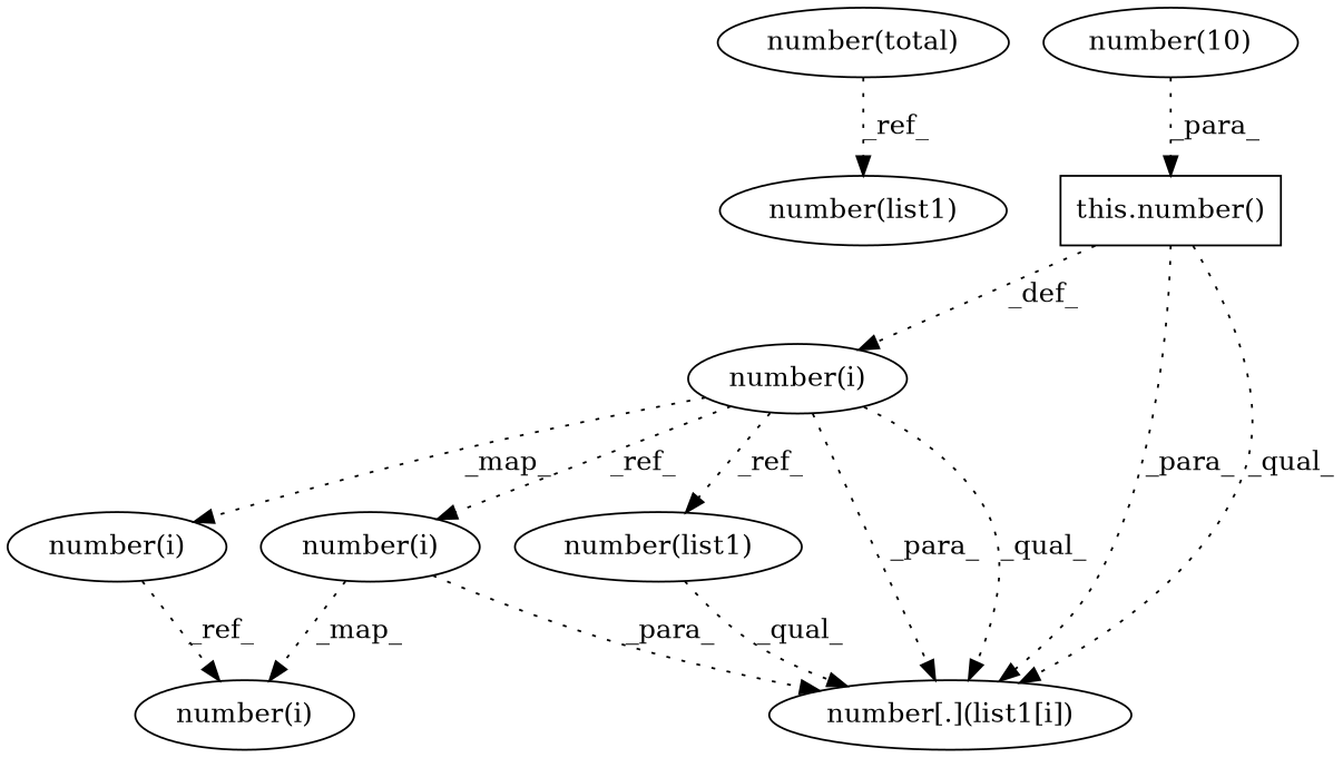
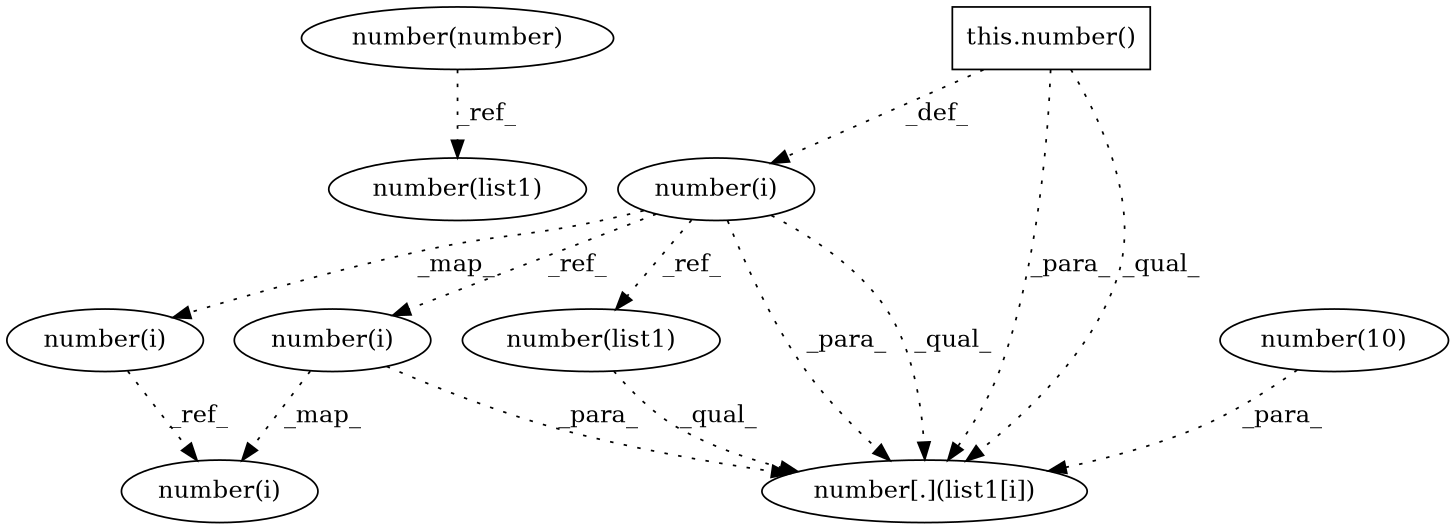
  digraph {
    node [shape=ellipse]
    edge [style=dotted]
    n1 [label="number(list1)"]
    n2 [label="number(i)"]
    n3 [label="number(i)"]
    n4 [label="number(i)"]
    n5 [label="number(i)"]
    n6 [label="number(list1)"]
    n7 [label="number[.](list1[i])"]
    n8 [label="number(10)"]
    n9 [label="this.number()" shape=box]
-   n10 [label="number(total)"]
+   n10 [label="number(number)"]
    n2 -> n3 [label=_ref_]
    n4 -> n2 [label=_map_]
    n4 -> n5 [label=_ref_]
    n4 -> n6 [label=_ref_]
    n4 -> n7 [label=_para_]
    n4 -> n7 [label=_qual_]
    n5 -> n3 [label=_map_]
    n5 -> n7 [label=_para_]
    n6 -> n7 [label=_qual_]
-   n8 -> n9 [label=_para_]
+   n8 -> n7 [label=_para_]
    n9 -> n4 [label=_def_]
    n9 -> n7 [label=_para_]
    n9 -> n7 [label=_qual_]
    n10 -> n1 [label=_ref_]
  }
